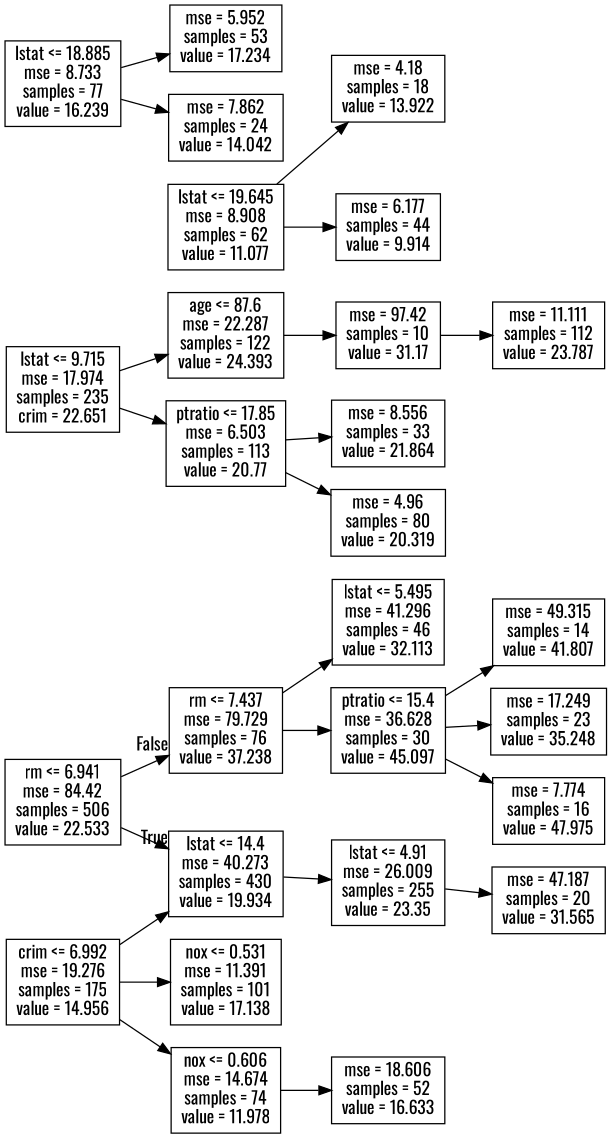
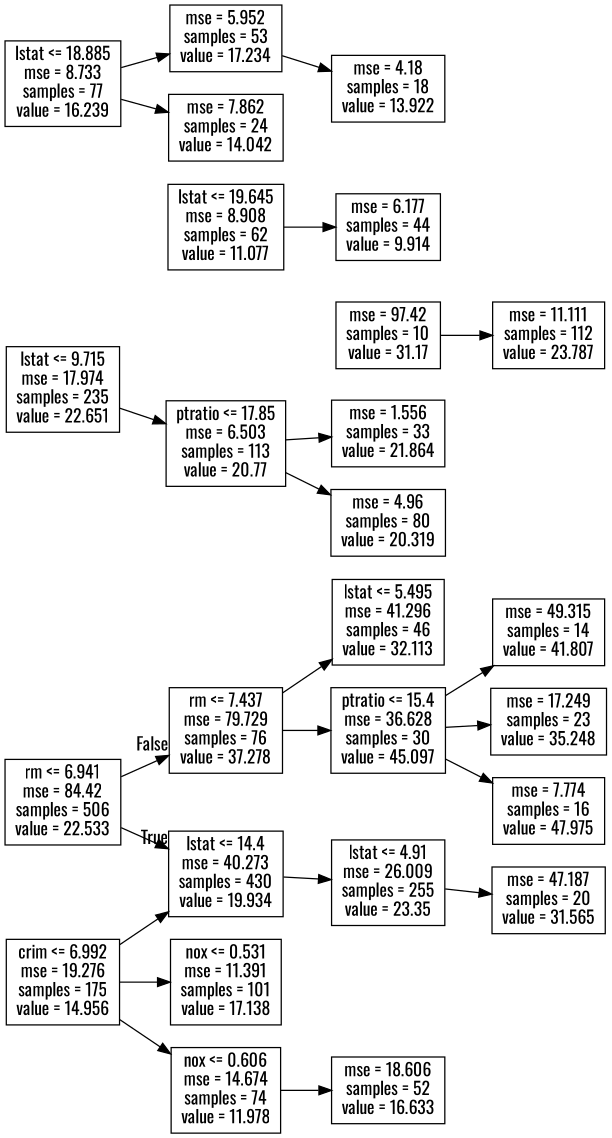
  digraph {
    fontname=Oswald
    rankdir=LR
    node [fontname=Oswald shape=box]
    edge [fontname=Oswald]
    n1 [label="rm <= 6.941\nmse = 84.42\nsamples = 506\nvalue = 22.533"]
    n2 [label="lstat <= 14.4\nmse = 40.273\nsamples = 430\nvalue = 19.934"]
-   n3 [label="rm <= 7.437\nmse = 79.729\nsamples = 76\nvalue = 37.238"]
+   n3 [label="rm <= 7.437\nmse = 79.729\nsamples = 76\nvalue = 37.278"]
    n4 [label="lstat <= 4.91\nmse = 26.009\nsamples = 255\nvalue = 23.35"]
    n5 [label="lstat <= 5.495\nmse = 41.296\nsamples = 46\nvalue = 32.113"]
    n6 [label="ptratio <= 15.4\nmse = 36.628\nsamples = 30\nvalue = 45.097"]
    n7 [label="mse = 47.187\nsamples = 20\nvalue = 31.565"]
    n8 [label="crim <= 6.992\nmse = 19.276\nsamples = 175\nvalue = 14.956"]
    n9 [label="nox <= 0.531\nmse = 11.391\nsamples = 101\nvalue = 17.138"]
    n10 [label="nox <= 0.606\nmse = 14.674\nsamples = 74\nvalue = 11.978"]
-   n11 [label="lstat <= 9.715\nmse = 17.974\nsamples = 235\ncrim = 22.651"]
-   n12 [label="age <= 87.6\nmse = 22.287\nsamples = 122\nvalue = 24.393"]
+   n11 [label="lstat <= 9.715\nmse = 17.974\nsamples = 235\nvalue = 22.651"]
    n13 [label="ptratio <= 17.85\nmse = 6.503\nsamples = 113\nvalue = 20.77"]
    n14 [label="mse = 97.42\nsamples = 10\nvalue = 31.17"]
-   n15 [label="mse = 8.556\nsamples = 33\nvalue = 21.864"]
+   n15 [label="mse = 1.556\nsamples = 33\nvalue = 21.864"]
    n16 [label="mse = 4.96\nsamples = 80\nvalue = 20.319"]
    n17 [label="mse = 11.111\nsamples = 112\nvalue = 23.787"]
    n18 [label="mse = 18.606\nsamples = 52\nvalue = 16.633"]
    n19 [label="lstat <= 18.885\nmse = 8.733\nsamples = 77\nvalue = 16.239"]
    n20 [label="mse = 5.952\nsamples = 53\nvalue = 17.234"]
    n21 [label="mse = 7.862\nsamples = 24\nvalue = 14.042"]
    n22 [label="lstat <= 19.645\nmse = 8.908\nsamples = 62\nvalue = 11.077"]
    n23 [label="mse = 4.18\nsamples = 18\nvalue = 13.922"]
    n24 [label="mse = 6.177\nsamples = 44\nvalue = 9.914"]
    n25 [label="mse = 17.249\nsamples = 23\nvalue = 35.248"]
    n26 [label="mse = 7.774\nsamples = 16\nvalue = 47.975"]
    n27 [label="mse = 49.315\nsamples = 14\nvalue = 41.807"]
    n1 -> n2 [headlabel=True labelangle=45 labeldistance=2.5]
    n1 -> n3 [headlabel=False labelangle=-45 labeldistance=2.5]
    n2 -> n4
    n3 -> n5
    n3 -> n6
    n4 -> n7
    n6 -> n25
    n6 -> n26
    n6 -> n27
    n8 -> n2
    n8 -> n9
    n8 -> n10
    n10 -> n18
-   n11 -> n12
    n11 -> n13
-   n12 -> n14
    n13 -> n15
    n13 -> n16
    n14 -> n17
    n19 -> n20
    n19 -> n21
-   n22 -> n23
+   n20 -> n23
    n22 -> n24
  }
